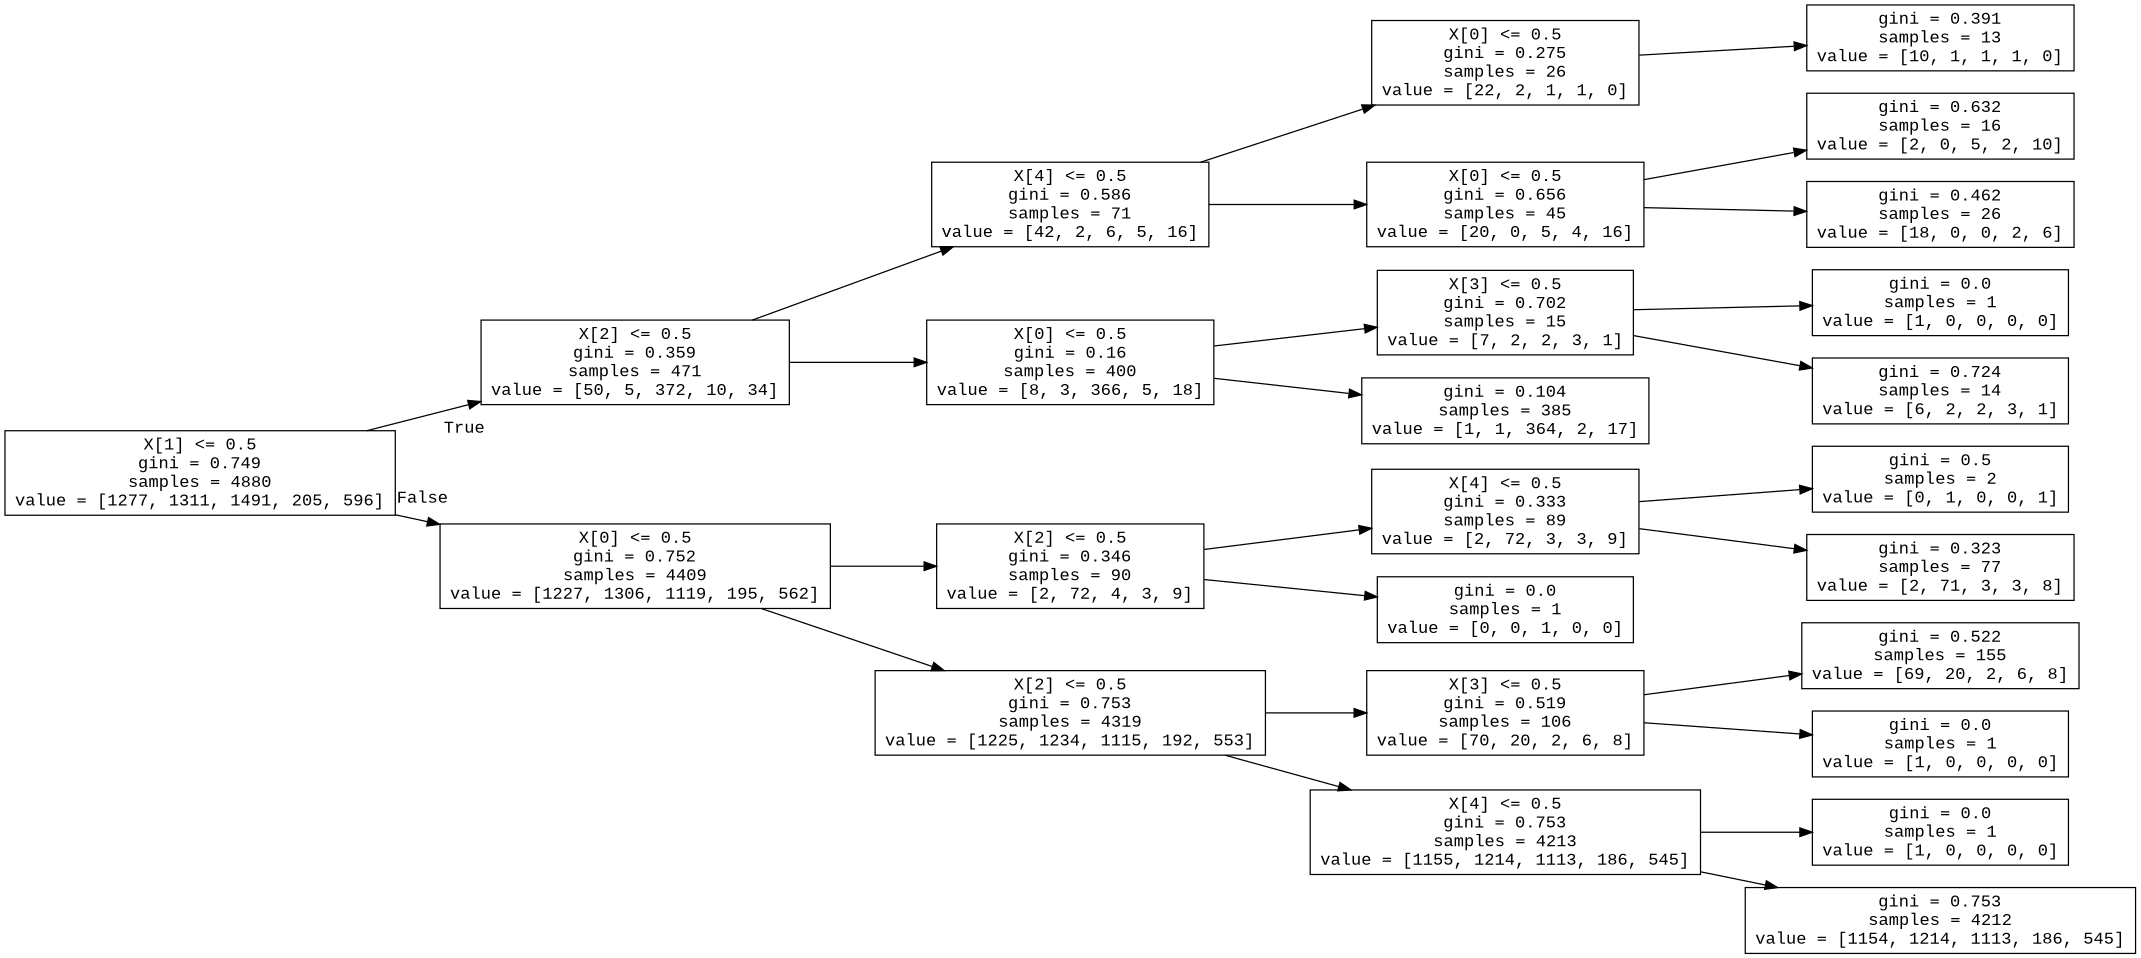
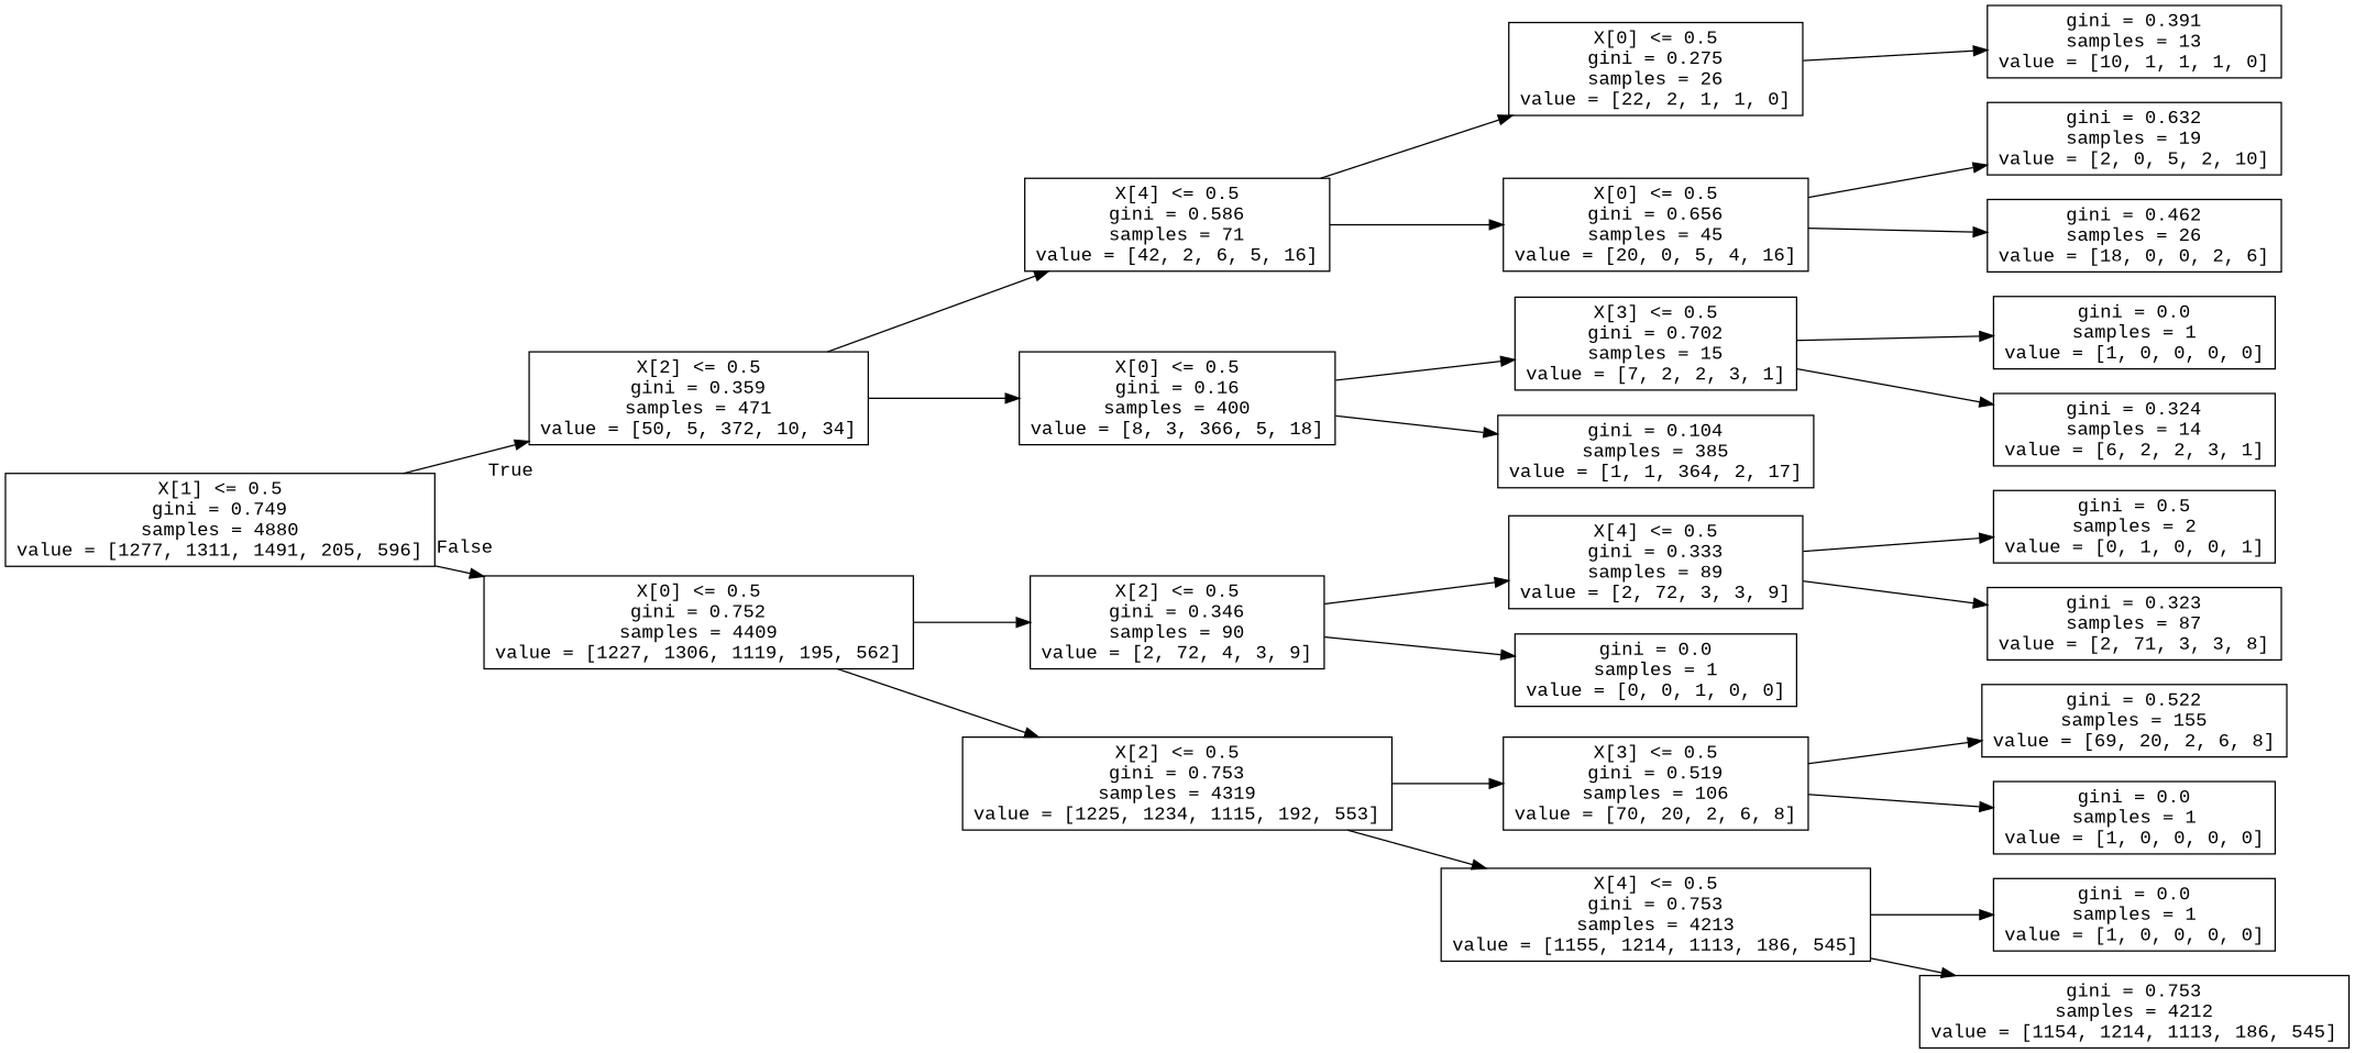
  digraph {
    fontname="Liberation Mono"
    rankdir=LR
    node [fontname="Liberation Mono" shape=box]
    edge [fontname="Liberation Mono"]
    n1 [label="X[1] <= 0.5\ngini = 0.749\nsamples = 4880\nvalue = [1277, 1311, 1491, 205, 596]"]
    n2 [label="X[2] <= 0.5\ngini = 0.359\nsamples = 471\nvalue = [50, 5, 372, 10, 34]"]
    n3 [label="X[0] <= 0.5\ngini = 0.752\nsamples = 4409\nvalue = [1227, 1306, 1119, 195, 562]"]
    n4 [label="X[4] <= 0.5\ngini = 0.586\nsamples = 71\nvalue = [42, 2, 6, 5, 16]"]
    n5 [label="X[0] <= 0.5\ngini = 0.16\nsamples = 400\nvalue = [8, 3, 366, 5, 18]"]
    n6 [label="X[2] <= 0.5\ngini = 0.346\nsamples = 90\nvalue = [2, 72, 4, 3, 9]"]
    n7 [label="X[2] <= 0.5\ngini = 0.753\nsamples = 4319\nvalue = [1225, 1234, 1115, 192, 553]"]
    n8 [label="X[0] <= 0.5\ngini = 0.275\nsamples = 26\nvalue = [22, 2, 1, 1, 0]"]
    n9 [label="X[0] <= 0.5\ngini = 0.656\nsamples = 45\nvalue = [20, 0, 5, 4, 16]"]
    n10 [label="X[3] <= 0.5\ngini = 0.702\nsamples = 15\nvalue = [7, 2, 2, 3, 1]"]
    n11 [label="gini = 0.104\nsamples = 385\nvalue = [1, 1, 364, 2, 17]"]
    n12 [label="gini = 0.391\nsamples = 13\nvalue = [10, 1, 1, 1, 0]"]
-   n13 [label="gini = 0.632\nsamples = 16\nvalue = [2, 0, 5, 2, 10]"]
+   n13 [label="gini = 0.632\nsamples = 19\nvalue = [2, 0, 5, 2, 10]"]
    n14 [label="gini = 0.462\nsamples = 26\nvalue = [18, 0, 0, 2, 6]"]
    n15 [label="gini = 0.0\nsamples = 1\nvalue = [1, 0, 0, 0, 0]"]
-   n16 [label="gini = 0.724\nsamples = 14\nvalue = [6, 2, 2, 3, 1]"]
+   n16 [label="gini = 0.324\nsamples = 14\nvalue = [6, 2, 2, 3, 1]"]
    n17 [label="X[4] <= 0.5\ngini = 0.333\nsamples = 89\nvalue = [2, 72, 3, 3, 9]"]
    n18 [label="gini = 0.0\nsamples = 1\nvalue = [0, 0, 1, 0, 0]"]
    n19 [label="X[3] <= 0.5\ngini = 0.519\nsamples = 106\nvalue = [70, 20, 2, 6, 8]"]
    n20 [label="X[4] <= 0.5\ngini = 0.753\nsamples = 4213\nvalue = [1155, 1214, 1113, 186, 545]"]
    n21 [label="gini = 0.5\nsamples = 2\nvalue = [0, 1, 0, 0, 1]"]
-   n22 [label="gini = 0.323\nsamples = 77\nvalue = [2, 71, 3, 3, 8]"]
+   n22 [label="gini = 0.323\nsamples = 87\nvalue = [2, 71, 3, 3, 8]"]
    n23 [label="gini = 0.522\nsamples = 155\nvalue = [69, 20, 2, 6, 8]"]
    n24 [label="gini = 0.0\nsamples = 1\nvalue = [1, 0, 0, 0, 0]"]
    n25 [label="gini = 0.0\nsamples = 1\nvalue = [1, 0, 0, 0, 0]"]
    n26 [label="gini = 0.753\nsamples = 4212\nvalue = [1154, 1214, 1113, 186, 545]"]
    n1 -> n2 [headlabel=True labelangle=45 labeldistance=2.5]
    n1 -> n3 [headlabel=False labelangle=-45 labeldistance=2.5]
    n2 -> n4
    n2 -> n5
    n3 -> n6
    n3 -> n7
    n4 -> n8
    n4 -> n9
    n5 -> n10
    n5 -> n11
    n6 -> n17
    n6 -> n18
    n7 -> n19
    n7 -> n20
    n8 -> n12
    n9 -> n13
    n9 -> n14
    n10 -> n15
    n10 -> n16
    n17 -> n21
    n17 -> n22
    n19 -> n23
    n19 -> n24
    n20 -> n25
    n20 -> n26
  }
